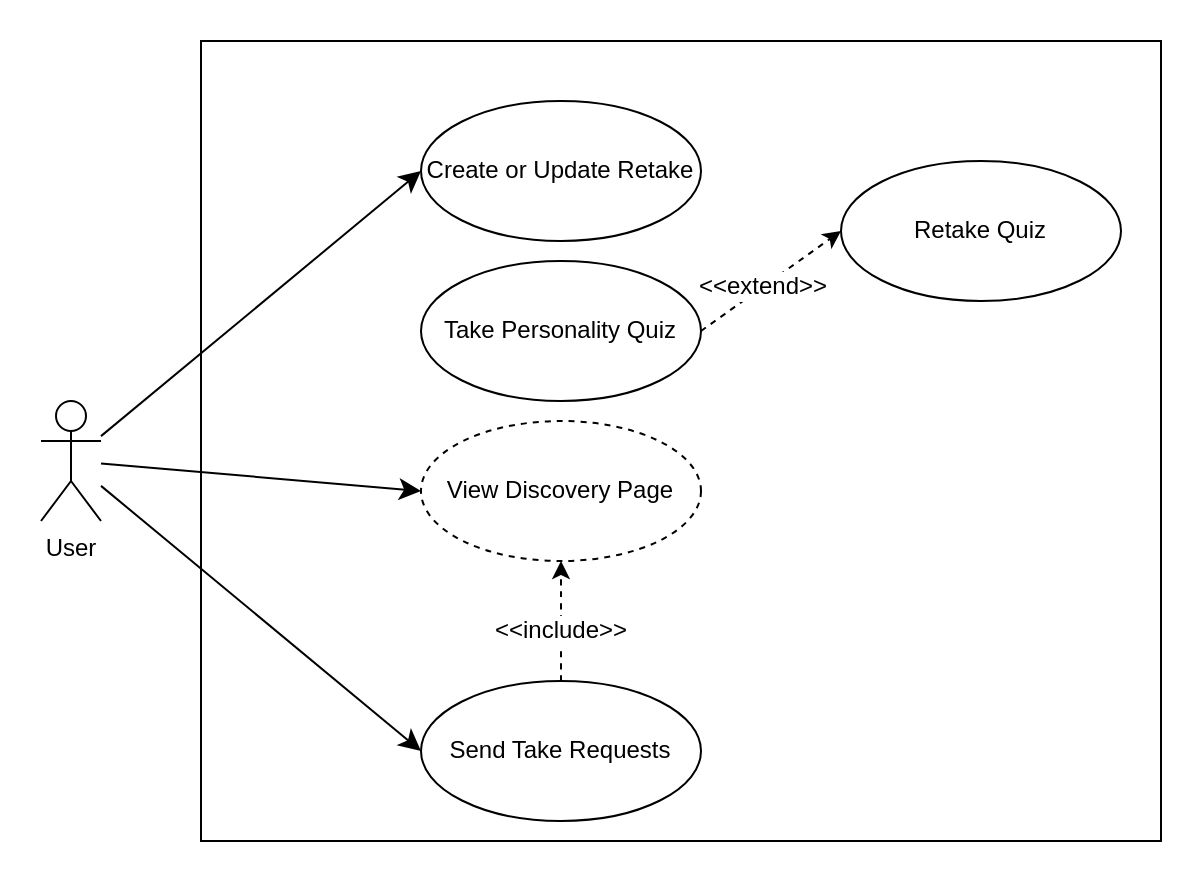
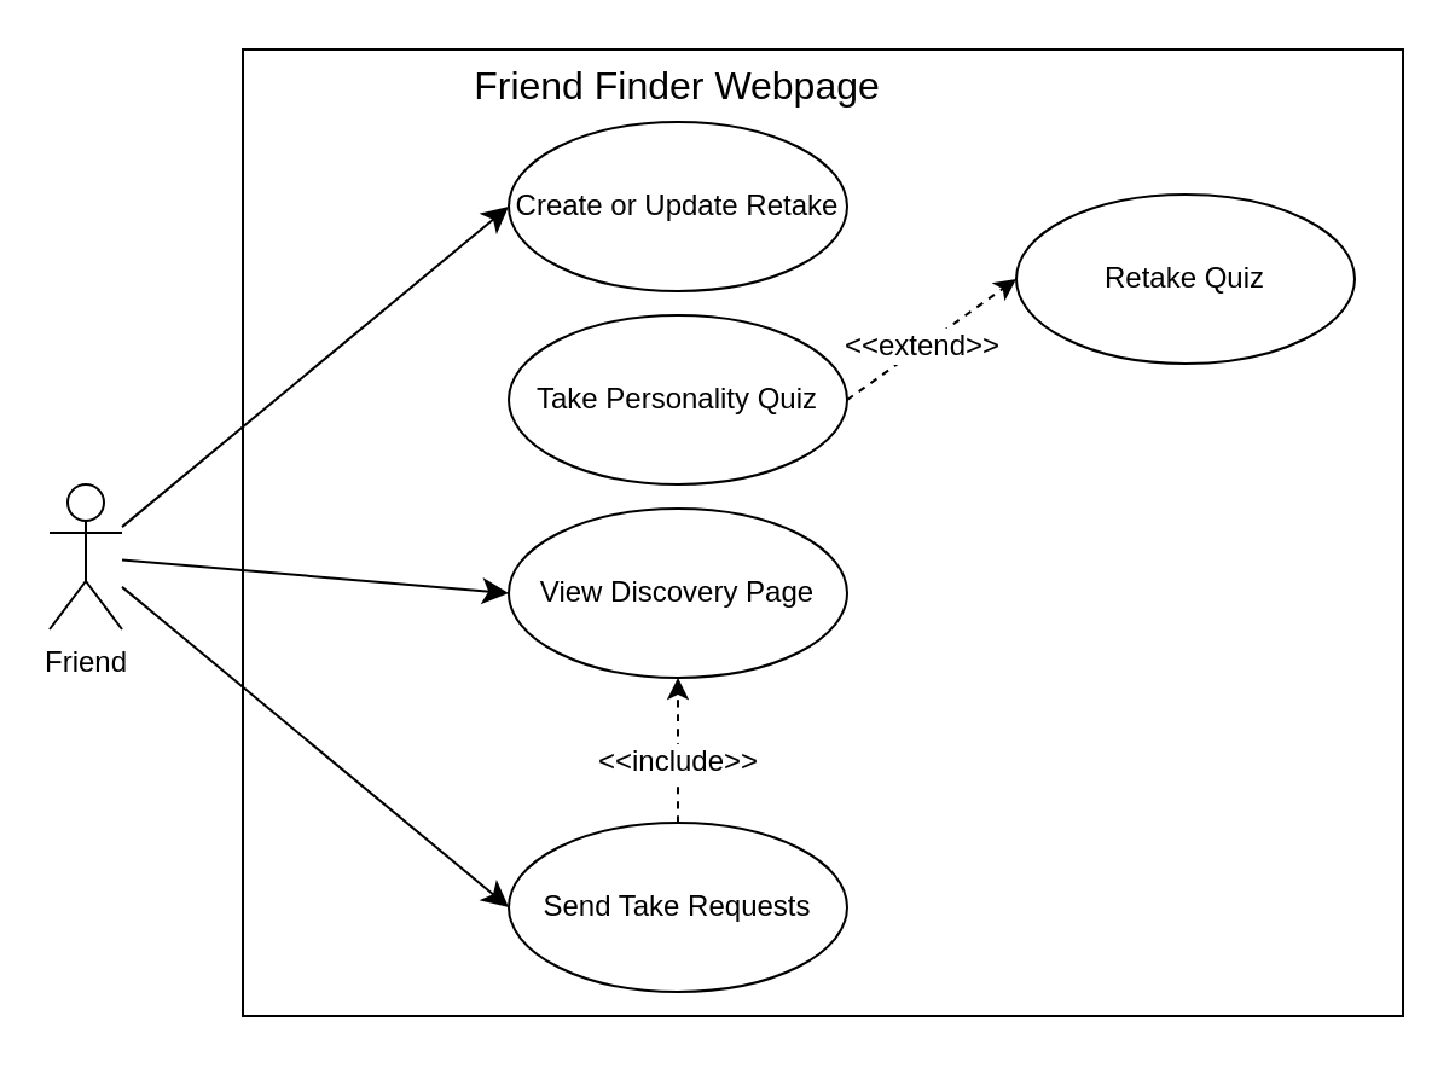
  <mxCell id="0" />
  <mxCell id="1" parent="0" />
  <mxCell id="2" value="" style="rounded=0;whiteSpace=wrap;html=1;" vertex="1" parent="1"><mxGeometry x="100" y="20" width="480" height="400" as="geometry" /></mxCell>
+ <mxCell id="3" value="Friend Finder Webpage" style="text;strokeColor=none;fillColor=none;html=1;align=center;verticalAlign=middle;whiteSpace=wrap;rounded=0;fontSize=16;" vertex="1" parent="1"><mxGeometry x="160" y="20" width="240" height="30" as="geometry" /></mxCell>
  <mxCell id="4" style="edgeStyle=none;curved=1;rounded=0;orthogonalLoop=1;jettySize=auto;html=1;entryX=0;entryY=0.5;entryDx=0;entryDy=0;fontSize=12;startSize=8;endSize=8;" edge="1" parent="1" source="7" target="8"><mxGeometry relative="1" as="geometry" /></mxCell>
  <mxCell id="5" style="edgeStyle=none;curved=1;rounded=0;orthogonalLoop=1;jettySize=auto;html=1;entryX=0;entryY=0.5;entryDx=0;entryDy=0;fontSize=12;startSize=8;endSize=8;" edge="1" parent="1" source="7" target="10"><mxGeometry relative="1" as="geometry" /></mxCell>
  <mxCell id="6" style="edgeStyle=none;curved=1;rounded=0;orthogonalLoop=1;jettySize=auto;html=1;entryX=0;entryY=0.5;entryDx=0;entryDy=0;fontSize=12;startSize=8;endSize=8;" edge="1" parent="1" source="7" target="11"><mxGeometry relative="1" as="geometry" /></mxCell>
- <mxCell id="7" value="User" style="shape=umlActor;verticalLabelPosition=bottom;verticalAlign=top;html=1;" vertex="1" parent="1"><mxGeometry x="20" y="200" width="30" height="60" as="geometry" /></mxCell>
+ <mxCell id="7" value="Friend" style="shape=umlActor;verticalLabelPosition=bottom;verticalAlign=top;html=1;" vertex="1" parent="1"><mxGeometry x="20" y="200" width="30" height="60" as="geometry" /></mxCell>
  <mxCell id="8" value="Create or Update Retake" style="ellipse;whiteSpace=wrap;html=1;" vertex="1" parent="1"><mxGeometry x="210" y="50" width="140" height="70" as="geometry" /></mxCell>
  <mxCell id="9" value="Take Personality Quiz" style="ellipse;whiteSpace=wrap;html=1;" vertex="1" parent="1"><mxGeometry x="210" y="130" width="140" height="70" as="geometry" /></mxCell>
- <mxCell id="10" value="View Discovery Page" style="ellipse;whiteSpace=wrap;html=1;dashed=1;" vertex="1" parent="1"><mxGeometry x="210" y="210" width="140" height="70" as="geometry" /></mxCell>
+ <mxCell id="10" value="View Discovery Page" style="ellipse;whiteSpace=wrap;html=1;" vertex="1" parent="1"><mxGeometry x="210" y="210" width="140" height="70" as="geometry" /></mxCell>
  <mxCell id="11" value="Send Take Requests" style="ellipse;whiteSpace=wrap;html=1;" vertex="1" parent="1"><mxGeometry x="210" y="340" width="140" height="70" as="geometry" /></mxCell>
  <mxCell id="12" value="Retake Quiz" style="ellipse;whiteSpace=wrap;html=1;" vertex="1" parent="1"><mxGeometry x="420" y="80" width="140" height="70" as="geometry" /></mxCell>
  <mxCell id="13" value="" style="html=1;labelBackgroundColor=#ffffff;startArrow=none;startFill=0;startSize=6;endArrow=classic;endFill=1;endSize=6;jettySize=auto;orthogonalLoop=1;strokeWidth=1;dashed=1;fontSize=14;rounded=0;curved=1;exitX=1;exitY=0.5;exitDx=0;exitDy=0;" edge="1" parent="1" source="9"><mxGeometry width="60" height="60" relative="1" as="geometry"><mxPoint x="330" y="190" as="sourcePoint" /><mxPoint x="420" y="115" as="targetPoint" /></mxGeometry></mxCell>
  <mxCell id="14" value="&amp;lt;&amp;lt;extend&amp;gt;&amp;gt;" style="edgeLabel;html=1;align=center;verticalAlign=middle;resizable=0;points=[];fontSize=12;" vertex="1" connectable="0" parent="13"><mxGeometry x="-0.12" y="1" relative="1" as="geometry"><mxPoint as="offset" /></mxGeometry></mxCell>
  <mxCell id="15" value="" style="html=1;labelBackgroundColor=#ffffff;startArrow=none;startFill=0;startSize=6;endArrow=classic;endFill=1;endSize=6;jettySize=auto;orthogonalLoop=1;strokeWidth=1;dashed=1;fontSize=14;rounded=0;curved=1;entryX=0.5;entryY=1;entryDx=0;entryDy=0;exitX=0.5;exitY=0;exitDx=0;exitDy=0;" edge="1" parent="1" source="11" target="10"><mxGeometry width="60" height="60" relative="1" as="geometry"><mxPoint x="320" y="380" as="sourcePoint" /><mxPoint x="380" y="320" as="targetPoint" /></mxGeometry></mxCell>
  <mxCell id="16" value="&amp;lt;&amp;lt;include&amp;gt;&amp;gt;" style="edgeLabel;html=1;align=center;verticalAlign=middle;resizable=0;points=[];fontSize=12;" vertex="1" connectable="0" parent="15"><mxGeometry x="-0.15" y="1" relative="1" as="geometry"><mxPoint as="offset" /></mxGeometry></mxCell>
